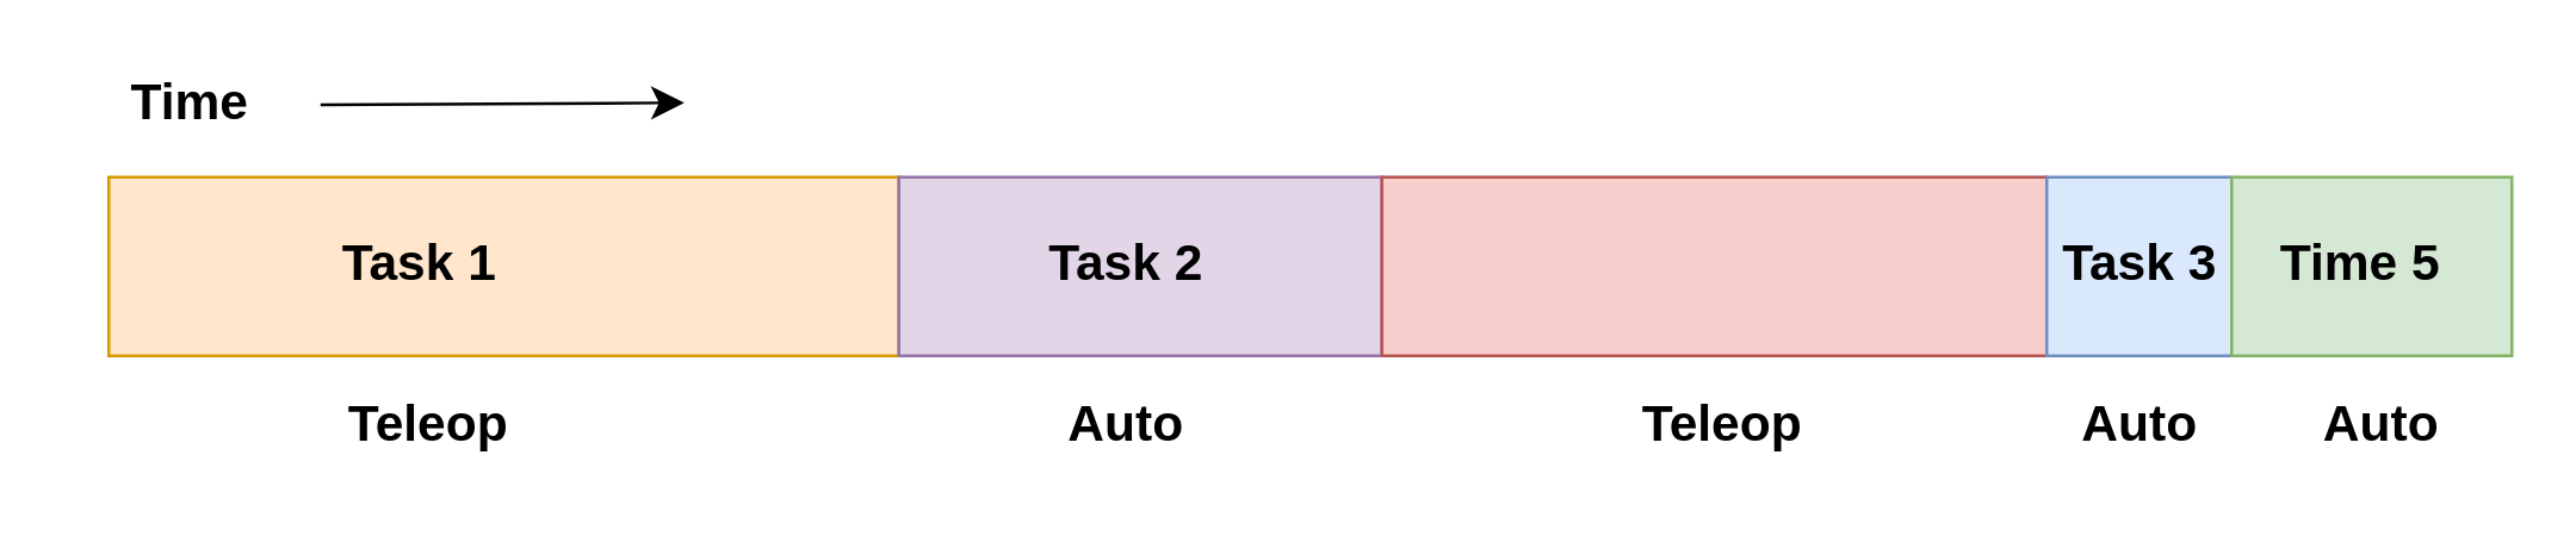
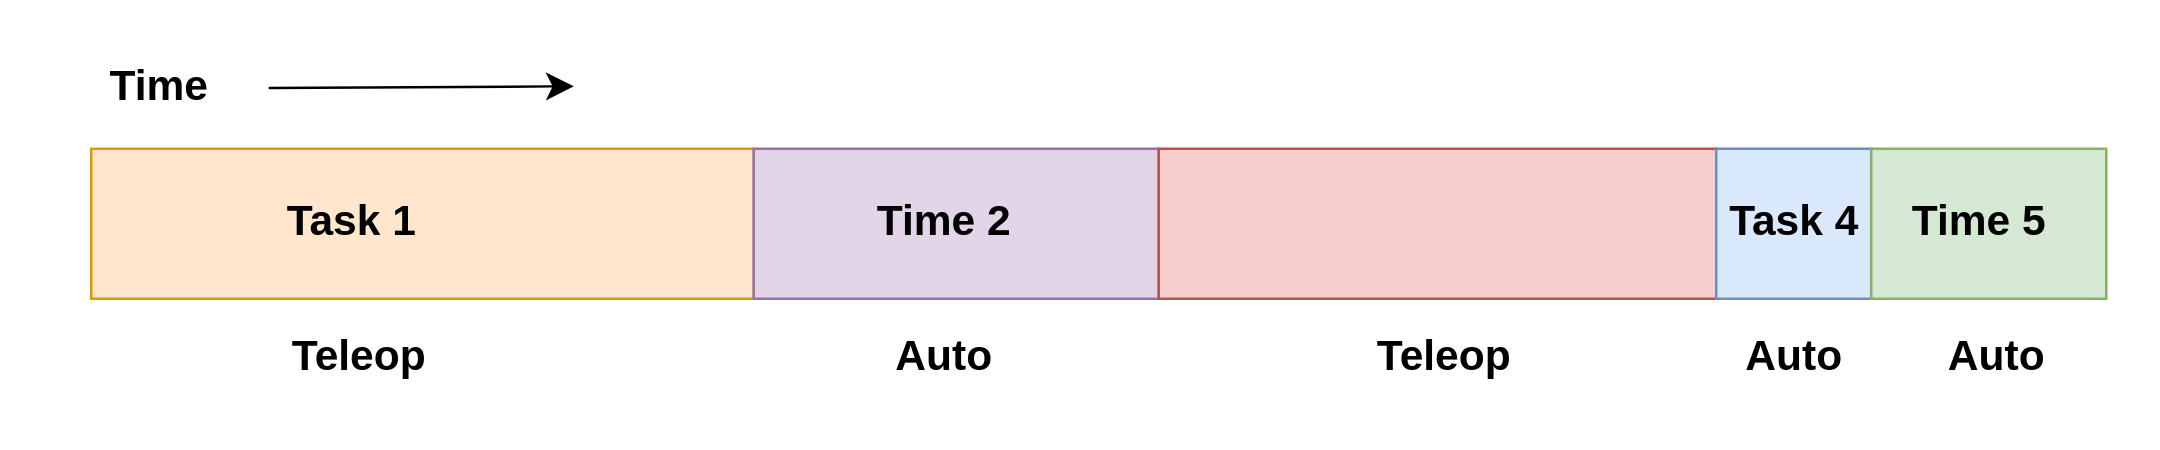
  <mxCell id="0" />
  <mxCell id="1" parent="0" />
  <mxCell id="2" value="" style="rounded=0;whiteSpace=wrap;html=1;fillColor=#ffe6cc;strokeColor=#d79b00;" parent="1" vertex="1"><mxGeometry x="36" y="59" width="265" height="60" as="geometry" /></mxCell>
  <mxCell id="3" value="" style="rounded=0;whiteSpace=wrap;html=1;fillColor=#e1d5e7;strokeColor=#9673a6;" parent="1" vertex="1"><mxGeometry x="301" y="59" width="162" height="60" as="geometry" /></mxCell>
  <mxCell id="4" value="" style="rounded=0;whiteSpace=wrap;html=1;fillColor=#f8cecc;strokeColor=#b85450;" parent="1" vertex="1"><mxGeometry x="463" y="59" width="223" height="60" as="geometry" /></mxCell>
  <mxCell id="5" value="" style="rounded=0;whiteSpace=wrap;html=1;fillColor=#dae8fc;strokeColor=#6c8ebf;" parent="1" vertex="1"><mxGeometry x="686" y="59" width="62" height="60" as="geometry" /></mxCell>
  <mxCell id="6" value="&lt;b&gt;&lt;font style=&quot;font-size: 17px;&quot;&gt;Time&lt;/font&gt;&lt;/b&gt;" style="text;html=1;align=center;verticalAlign=middle;whiteSpace=wrap;rounded=0;" parent="1" vertex="1"><mxGeometry x="20" y="20" width="87" height="30" as="geometry" /></mxCell>
  <mxCell id="7" value="" style="endArrow=classic;html=1;rounded=0;fontSize=12;startSize=8;endSize=8;curved=1;" parent="1" source="6" edge="1"><mxGeometry width="50" height="50" relative="1" as="geometry"><mxPoint x="456" y="124" as="sourcePoint" /><mxPoint x="229" y="34" as="targetPoint" /></mxGeometry></mxCell>
  <mxCell id="8" value="" style="rounded=0;whiteSpace=wrap;html=1;fillColor=#d5e8d4;strokeColor=#82b366;" parent="1" vertex="1"><mxGeometry x="748" y="59" width="94" height="60" as="geometry" /></mxCell>
  <mxCell id="9" value="&lt;b&gt;&lt;font style=&quot;font-size: 17px;&quot;&gt;Task 1&lt;/font&gt;&lt;/b&gt;" style="text;html=1;align=center;verticalAlign=middle;whiteSpace=wrap;rounded=0;" parent="1" vertex="1"><mxGeometry x="97" y="74" width="87" height="30" as="geometry" /></mxCell>
- <mxCell id="10" value="&lt;b&gt;&lt;font style=&quot;font-size: 17px;&quot;&gt;Task 2&lt;/font&gt;&lt;/b&gt;" style="text;html=1;align=center;verticalAlign=middle;whiteSpace=wrap;rounded=0;" parent="1" vertex="1"><mxGeometry x="334" y="74" width="87" height="30" as="geometry" /></mxCell>
- <mxCell id="11" value="&lt;b&gt;&lt;font style=&quot;font-size: 17px;&quot;&gt;Task 3&lt;/font&gt;&lt;/b&gt;" style="text;html=1;align=center;verticalAlign=middle;whiteSpace=wrap;rounded=0;" parent="1" vertex="1"><mxGeometry x="673.5" y="74" width="87" height="30" as="geometry" /></mxCell>
+ <mxCell id="10" value="&lt;b&gt;&lt;font style=&quot;font-size: 17px;&quot;&gt;Time 2&lt;/font&gt;&lt;/b&gt;" style="text;html=1;align=center;verticalAlign=middle;whiteSpace=wrap;rounded=0;" parent="1" vertex="1"><mxGeometry x="334" y="74" width="87" height="30" as="geometry" /></mxCell>
+ <mxCell id="11" value="&lt;b&gt;&lt;font style=&quot;font-size: 17px;&quot;&gt;Task 4&lt;/font&gt;&lt;/b&gt;" style="text;html=1;align=center;verticalAlign=middle;whiteSpace=wrap;rounded=0;" parent="1" vertex="1"><mxGeometry x="673.5" y="74" width="87" height="30" as="geometry" /></mxCell>
  <mxCell id="12" value="&lt;b&gt;&lt;font style=&quot;font-size: 17px;&quot;&gt;Time 5&lt;/font&gt;&lt;/b&gt;" style="text;html=1;align=center;verticalAlign=middle;whiteSpace=wrap;rounded=0;" parent="1" vertex="1"><mxGeometry x="748" y="74" width="87" height="30" as="geometry" /></mxCell>
  <mxCell id="13" value="&lt;b&gt;&lt;font style=&quot;font-size: 17px;&quot;&gt;Auto&lt;/font&gt;&lt;/b&gt;&lt;span style=&quot;color: rgba(0, 0, 0, 0); font-family: monospace; font-size: 0px; text-align: start; text-wrap-mode: nowrap;&quot;&gt;%3CmxGraphModel%3E%3Croot%3E%3CmxCell%20id%3D%220%22%2F%3E%3CmxCell%20id%3D%221%22%20parent%3D%220%22%2F%3E%3CmxCell%20id%3D%222%22%20value%3D%22%26lt%3Bb%26gt%3B%26lt%3Bfont%20style%3D%26quot%3Bfont-size%3A%2017px%3B%26quot%3B%26gt%3BTask%201%26lt%3B%2Ffont%26gt%3B%26lt%3B%2Fb%26gt%3B%22%20style%3D%22text%3Bhtml%3D1%3Balign%3Dcenter%3BverticalAlign%3Dmiddle%3BwhiteSpace%3Dwrap%3Brounded%3D0%3B%22%20vertex%3D%221%22%20parent%3D%221%22%3E%3CmxGeometry%20x%3D%2256%22%20y%3D%22185%22%20width%3D%2287%22%20height%3D%2230%22%20as%3D%22geometry%22%2F%3E%3C%2FmxCell%3E%3C%2Froot%3E%3C%2FmxGraphModel%3E&lt;/span&gt;" style="text;html=1;align=center;verticalAlign=middle;whiteSpace=wrap;rounded=0;" parent="1" vertex="1"><mxGeometry x="673.5" y="128" width="87" height="30" as="geometry" /></mxCell>
  <mxCell id="14" value="&lt;b&gt;&lt;font style=&quot;font-size: 17px;&quot;&gt;Auto&lt;/font&gt;&lt;/b&gt;&lt;span style=&quot;color: rgba(0, 0, 0, 0); font-family: monospace; font-size: 0px; text-align: start; text-wrap-mode: nowrap;&quot;&gt;%3CmxGraphModel%3E%3Croot%3E%3CmxCell%20id%3D%220%22%2F%3E%3CmxCell%20id%3D%221%22%20parent%3D%220%22%2F%3E%3CmxCell%20id%3D%222%22%20value%3D%22%26lt%3Bb%26gt%3B%26lt%3Bfont%20style%3D%26quot%3Bfont-size%3A%2017px%3B%26quot%3B%26gt%3BTask%201%26lt%3B%2Ffont%26gt%3B%26lt%3B%2Fb%26gt%3B%22%20style%3D%22text%3Bhtml%3D1%3Balign%3Dcenter%3BverticalAlign%3Dmiddle%3BwhiteSpace%3Dwrap%3Brounded%3D0%3B%22%20vertex%3D%221%22%20parent%3D%221%22%3E%3CmxGeometry%20x%3D%2256%22%20y%3D%22185%22%20width%3D%2287%22%20height%3D%2230%22%20as%3D%22geometry%22%2F%3E%3C%2FmxCell%3E%3C%2Froot%3E%3C%2FmxGraphModel%3E&lt;/span&gt;" style="text;html=1;align=center;verticalAlign=middle;whiteSpace=wrap;rounded=0;" parent="1" vertex="1"><mxGeometry x="334" y="128" width="87" height="30" as="geometry" /></mxCell>
  <mxCell id="15" value="&lt;span style=&quot;font-size: 17px;&quot;&gt;&lt;b&gt;Teleop&lt;/b&gt;&lt;/span&gt;" style="text;html=1;align=center;verticalAlign=middle;whiteSpace=wrap;rounded=0;" parent="1" vertex="1"><mxGeometry x="534" y="128" width="87" height="30" as="geometry" /></mxCell>
  <mxCell id="16" value="&lt;span style=&quot;font-size: 17px;&quot;&gt;&lt;b&gt;Teleop&lt;/b&gt;&lt;/span&gt;" style="text;html=1;align=center;verticalAlign=middle;whiteSpace=wrap;rounded=0;" parent="1" vertex="1"><mxGeometry x="100" y="128" width="87" height="30" as="geometry" /></mxCell>
  <mxCell id="17" value="&lt;b&gt;&lt;font style=&quot;font-size: 17px;&quot;&gt;Auto&lt;/font&gt;&lt;/b&gt;&lt;span style=&quot;color: rgba(0, 0, 0, 0); font-family: monospace; font-size: 0px; text-align: start; text-wrap-mode: nowrap;&quot;&gt;%3CmxGraphModel%3E%3Croot%3E%3CmxCell%20id%3D%220%22%2F%3E%3CmxCell%20id%3D%221%22%20parent%3D%220%22%2F%3E%3CmxCell%20id%3D%222%22%20value%3D%22%26lt%3Bb%26gt%3B%26lt%3Bfont%20style%3D%26quot%3Bfont-size%3A%2017px%3B%26quot%3B%26gt%3BTask%201%26lt%3B%2Ffont%26gt%3B%26lt%3B%2Fb%26gt%3B%22%20style%3D%22text%3Bhtml%3D1%3Balign%3Dcenter%3BverticalAlign%3Dmiddle%3BwhiteSpace%3Dwrap%3Brounded%3D0%3B%22%20vertex%3D%221%22%20parent%3D%221%22%3E%3CmxGeometry%20x%3D%2256%22%20y%3D%22185%22%20width%3D%2287%22%20height%3D%2230%22%20as%3D%22geometry%22%2F%3E%3C%2FmxCell%3E%3C%2Froot%3E%3C%2FmxGraphModel%3E&lt;/span&gt;" style="text;html=1;align=center;verticalAlign=middle;whiteSpace=wrap;rounded=0;" parent="1" vertex="1"><mxGeometry x="755" y="128" width="87" height="30" as="geometry" /></mxCell>
